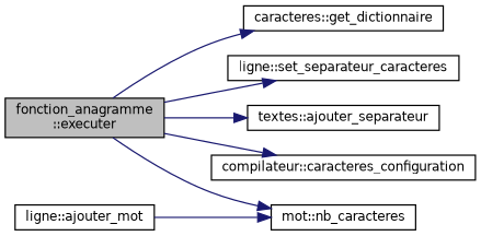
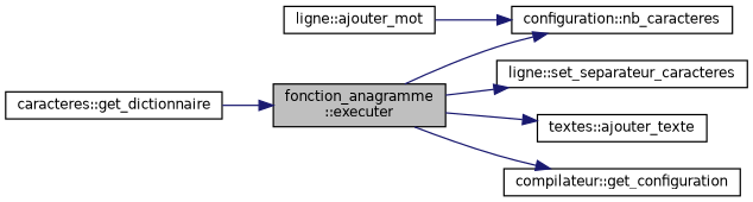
  digraph {
    rankdir=LR
    node [color=black fillcolor=white fontname=Helvetica fontsize=10 shape=record style=filled]
    edge [color=midnightblue fontname=Helvetica fontsize=10 labelfontname=Helvetica labelfontsize=10 style=solid]
    n1 [fillcolor=grey75 fontcolor=black height=0.2 label="fonction_anagramme\l::executer" width=0.4]
    n2 [height=0.2 label="caracteres::get_dictionnaire" width=0.4]
    n3 [height=0.2 label="ligne::set_separateur_caracteres" width=0.4]
-   n4 [height=0.2 label="textes::ajouter_separateur" width=0.4]
-   n5 [height=0.2 label="compilateur::caracteres_configuration" width=0.4]
-   n6 [height=0.2 label="mot::nb_caracteres" width=0.4]
+   n4 [height=0.2 label="textes::ajouter_texte" width=0.4]
+   n5 [height=0.2 label="compilateur::get_configuration" width=0.4]
+   n6 [height=0.2 label="configuration::nb_caracteres" width=0.4]
    n7 [height=0.2 label="ligne::ajouter_mot" width=0.4]
-   n1 -> n2
+   n2 -> n1
    n1 -> n3
    n1 -> n4
    n1 -> n5
    n1 -> n6
    n7 -> n6
  }
